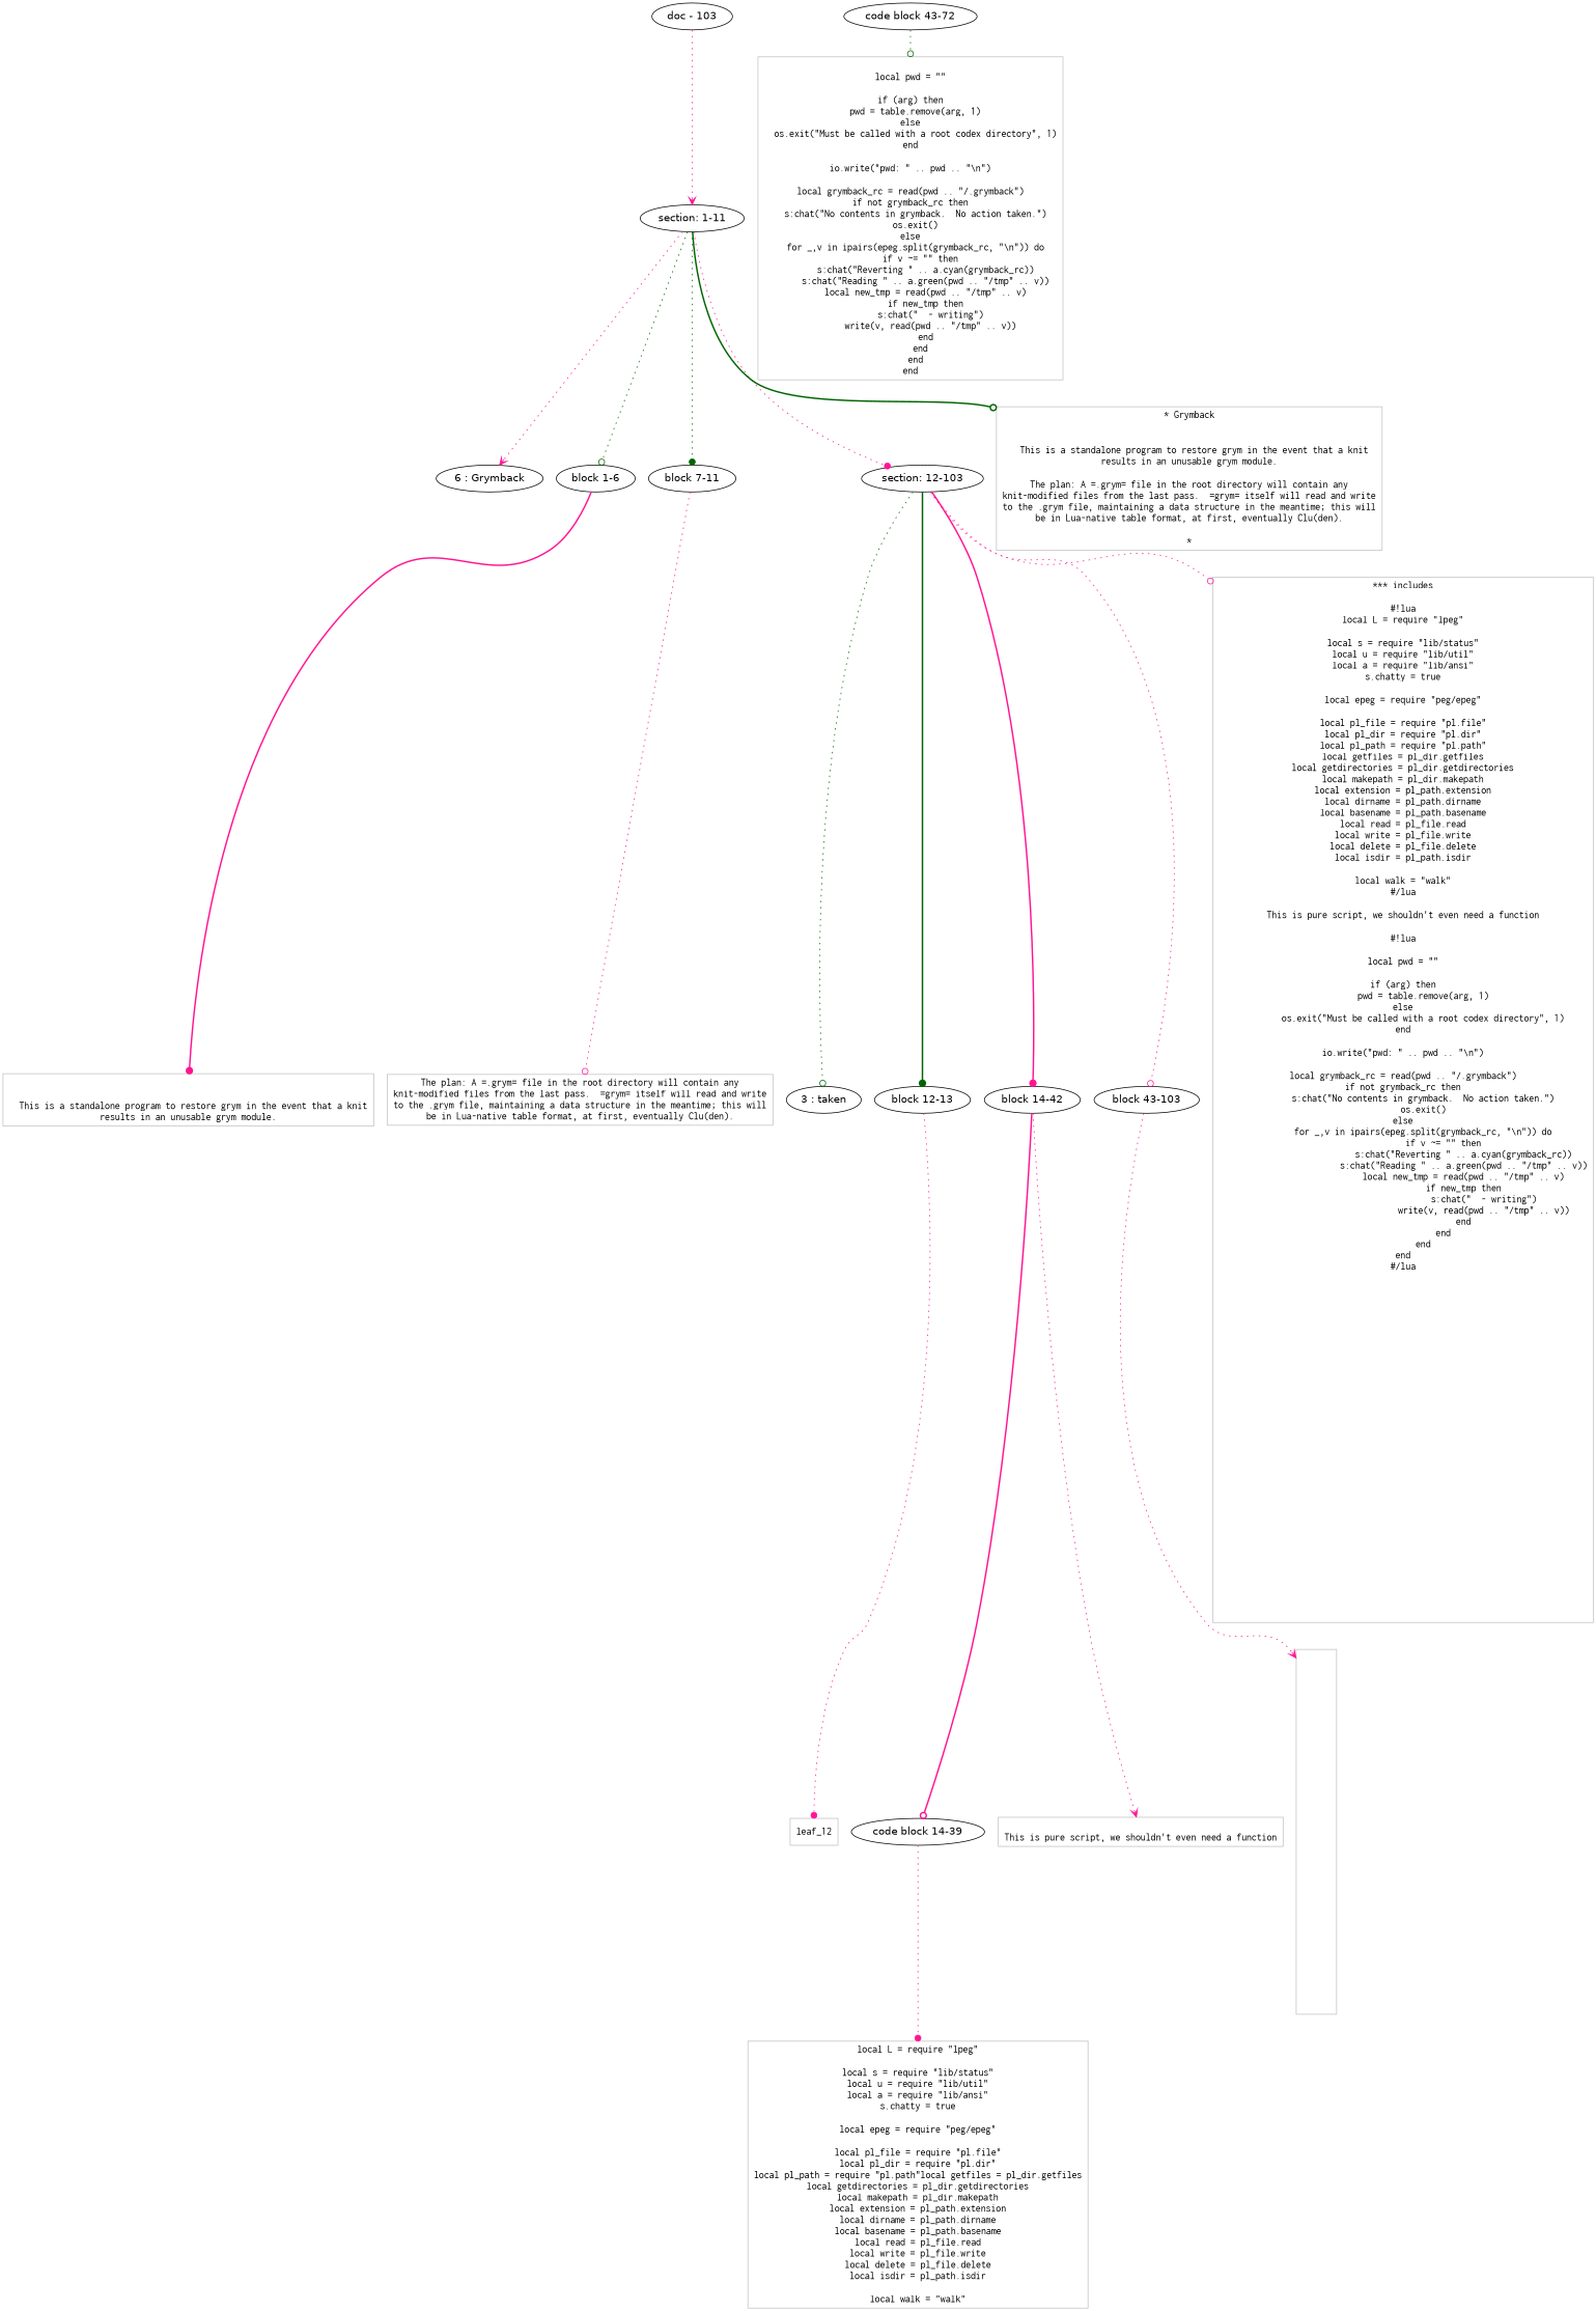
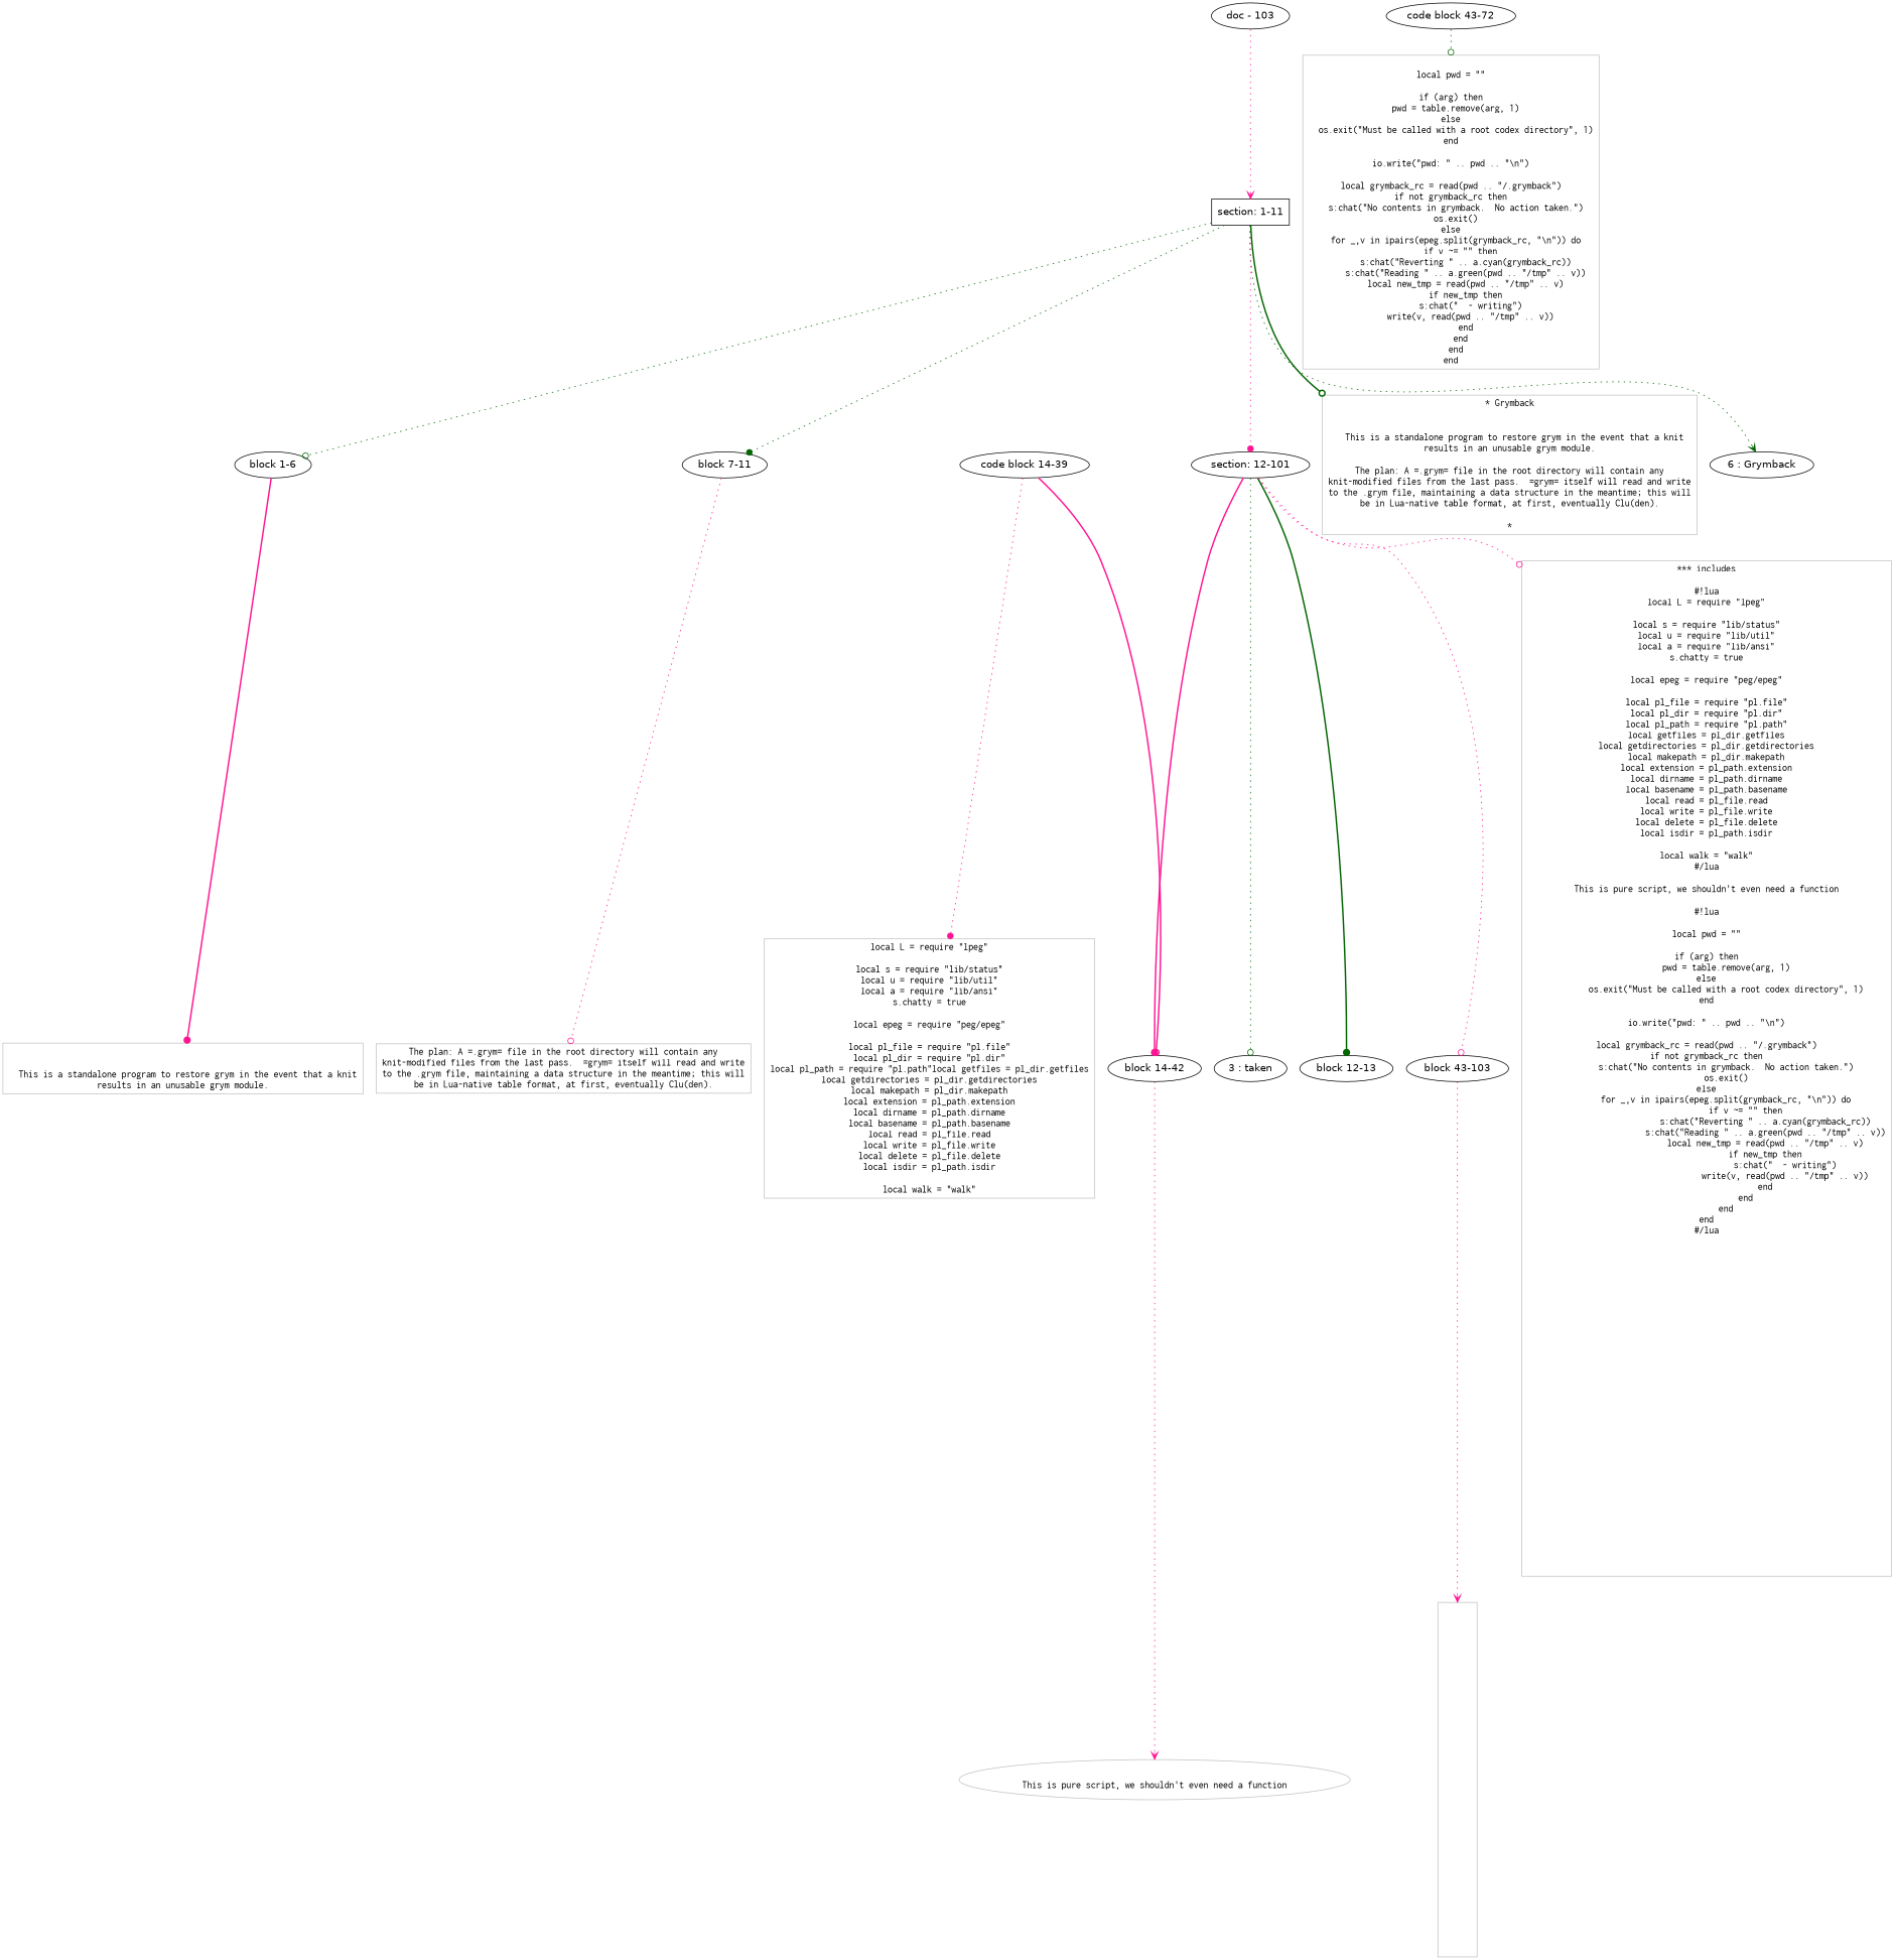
  digraph {
    node [fontname=Helvetica]
    edge [arrowhead=odot color=deeppink style=dotted]
-   n1 [label="section: 1-11"]
+   n1 [label="section: 1-11" shape=box]
    n2 [label="6 : Grymback"]
    n3 [label="block 1-6"]
    n4 [label="block 7-11"]
-   n5 [label="section: 12-103"]
+   n5 [label="section: 12-101"]
    n6 [label="3 : taken"]
    n7 [label="block 12-13"]
    n8 [label="block 14-42"]
    n9 [label="block 43-103"]
    n10 [label="code block 14-39"]
    n11 [label="code block 43-72"]
    n12 [color=Gray fontname=Inconsolata label="* Grymback\n\n\n  This is a standalone program to restore grym in the event that a knit\nresults in an unusable grym module.\n\nThe plan: A =.grym= file in the root directory will contain any\nknit-modified files from the last pass.  =grym= itself will read and write\nto the .grym file, maintaining a data structure in the meantime; this will\nbe in Lua-native table format, at first, eventually Clu(den).\n\n*" shape=rectangle]
    n13 [color=Gray fontname=Inconsolata label="\n\n  This is a standalone program to restore grym in the event that a knit\nresults in an unusable grym module.\n" shape=rectangle]
    n14 [color=Gray fontname=Inconsolata label="The plan: A =.grym= file in the root directory will contain any\nknit-modified files from the last pass.  =grym= itself will read and write\nto the .grym file, maintaining a data structure in the meantime; this will\nbe in Lua-native table format, at first, eventually Clu(den).\n" shape=rectangle]
    n15 [color=Gray fontname=Inconsolata label="*** includes\n\n#!lua\nlocal L = require \"lpeg\"\n\nlocal s = require \"lib/status\"\nlocal u = require \"lib/util\"\nlocal a = require \"lib/ansi\"\ns.chatty = true\n\nlocal epeg = require \"peg/epeg\"\n\nlocal pl_file = require \"pl.file\"\nlocal pl_dir = require \"pl.dir\"\nlocal pl_path = require \"pl.path\"\nlocal getfiles = pl_dir.getfiles\nlocal getdirectories = pl_dir.getdirectories\nlocal makepath = pl_dir.makepath\nlocal extension = pl_path.extension\nlocal dirname = pl_path.dirname\nlocal basename = pl_path.basename\nlocal read = pl_file.read\nlocal write = pl_file.write\nlocal delete = pl_file.delete\nlocal isdir = pl_path.isdir\n\nlocal walk = \"walk\"\n#/lua\n\nThis is pure script, we shouldn't even need a function\n\n#!lua\n\nlocal pwd = \"\"\n\nif (arg) then\n	pwd = table.remove(arg, 1)\nelse\n	os.exit(\"Must be called with a root codex directory\", 1)\nend\n\nio.write(\"pwd: \" .. pwd .. \"\\n\")\n\nlocal grymback_rc = read(pwd .. \"/.grymback\")\nif not grymback_rc then\n	s:chat(\"No contents in grymback.  No action taken.\")\n	os.exit()\nelse\n	for _,v in ipairs(epeg.split(grymback_rc, \"\\n\")) do\n		if v ~= \"\" then\n			s:chat(\"Reverting \" .. a.cyan(grymback_rc))\n			s:chat(\"Reading \" .. a.green(pwd .. \"/tmp\" .. v))\n			local new_tmp = read(pwd .. \"/tmp\" .. v)\n			if new_tmp then\n				s:chat(\"  - writing\")\n				write(v, read(pwd .. \"/tmp\" .. v))\n			end\n		end\n	end\nend\n#/lua\n\n\n\n\n\n\n\n\n\n\n\n\n\n\n\n\n\n\n\n\n\n\n\n\n\n\n\n\n\n" shape=rectangle]
-   leaf_12 [color=Gray fontname=Inconsolata shape=rectangle]
-   n17 [color=Gray fontname=Inconsolata label="\nThis is pure script, we shouldn't even need a function\n" shape=rectangle]
+   n17 [color=Gray fontname=Inconsolata label="\nThis is pure script, we shouldn't even need a function\n" shape=ellipse]
    n18 [color=Gray fontname=Inconsolata label="\n\n\n\n\n\n\n\n\n\n\n\n\n\n\n\n\n\n\n\n\n\n\n\n\n\n\n\n\n\n" shape=rectangle]
    n19 [color=Gray fontname=Inconsolata label="local L = require \"lpeg\"\n\nlocal s = require \"lib/status\"\nlocal u = require \"lib/util\"\nlocal a = require \"lib/ansi\"\ns.chatty = true\n\nlocal epeg = require \"peg/epeg\"\n\nlocal pl_file = require \"pl.file\"\nlocal pl_dir = require \"pl.dir\"\nlocal pl_path = require \"pl.path\"local getfiles = pl_dir.getfiles\nlocal getdirectories = pl_dir.getdirectories\nlocal makepath = pl_dir.makepath\nlocal extension = pl_path.extension\nlocal dirname = pl_path.dirname\nlocal basename = pl_path.basename\nlocal read = pl_file.read\nlocal write = pl_file.write\nlocal delete = pl_file.delete\nlocal isdir = pl_path.isdir\n\nlocal walk = \"walk\"" shape=rectangle]
    n20 [color=Gray fontname=Inconsolata label="\nlocal pwd = \"\"\n\nif (arg) then\n  pwd = table.remove(arg, 1)\nelse\n  os.exit(\"Must be called with a root codex directory\", 1)\nend\n\nio.write(\"pwd: \" .. pwd .. \"\\n\")\n\nlocal grymback_rc = read(pwd .. \"/.grymback\")\nif not grymback_rc then\n  s:chat(\"No contents in grymback.  No action taken.\")\n  os.exit()\nelse\n  for _,v in ipairs(epeg.split(grymback_rc, \"\\n\")) do\n    if v ~= \"\" then\n      s:chat(\"Reverting \" .. a.cyan(grymback_rc))\n      s:chat(\"Reading \" .. a.green(pwd .. \"/tmp\" .. v))\n      local new_tmp = read(pwd .. \"/tmp\" .. v)\n      if new_tmp then\n        s:chat(\"  - writing\")\n        write(v, read(pwd .. \"/tmp\" .. v))\n      end\n    end\n  end\nend" shape=rectangle]
    n21 [label="doc - 103"]
    subgraph sub_1 {
      rank=same
      n1
    }
    subgraph sub_2 {
      rank=same
      n2
      n3
      n4
      n5
    }
    subgraph sub_3 {
      rank=same
      n6
      n7
      n8
      n9
    }
    subgraph sub_4 {
      rank=same
      n10
    }
    subgraph sub_5 {
      rank=same
      n11
    }
-   n1 -> n2 [arrowhead=vee]
+   n1 -> n2 [arrowhead=vee color=darkgreen]
    n1 -> n3 [color=darkgreen]
    n1 -> n4 [arrowhead=dot color=darkgreen]
    n1 -> n5 [arrowhead=dot]
    n1 -> n12 [color=darkgreen style=bold]
    n3 -> n13 [arrowhead=dot style=bold]
    n4 -> n14
    n5 -> n6 [color=darkgreen]
    n5 -> n7 [arrowhead=dot color=darkgreen style=bold]
    n5 -> n8 [arrowhead=dot style=bold]
    n5 -> n9
    n5 -> n15
-   n7 -> leaf_12 [arrowhead=dot]
-   n8 -> n10 [style=bold]
+   n10 -> n8 [style=bold]
    n8 -> n17 [arrowhead=vee]
    n9 -> n18 [arrowhead=vee]
    n10 -> n19 [arrowhead=dot]
    n11 -> n20 [color=darkgreen]
    n21 -> n1 [arrowhead=vee]
  }
